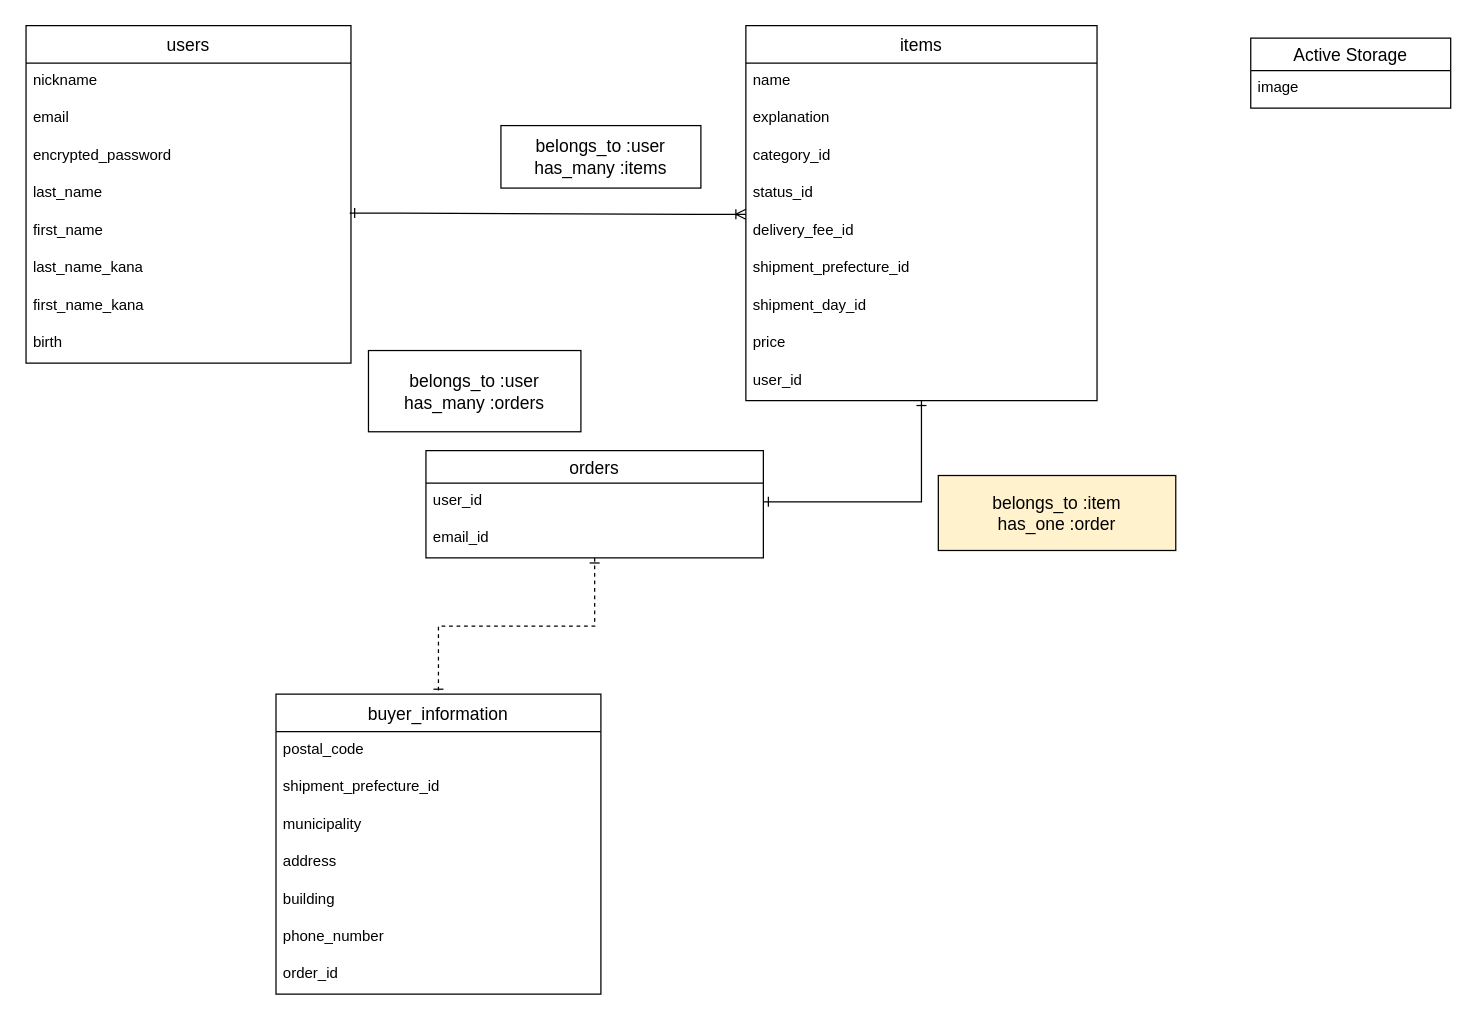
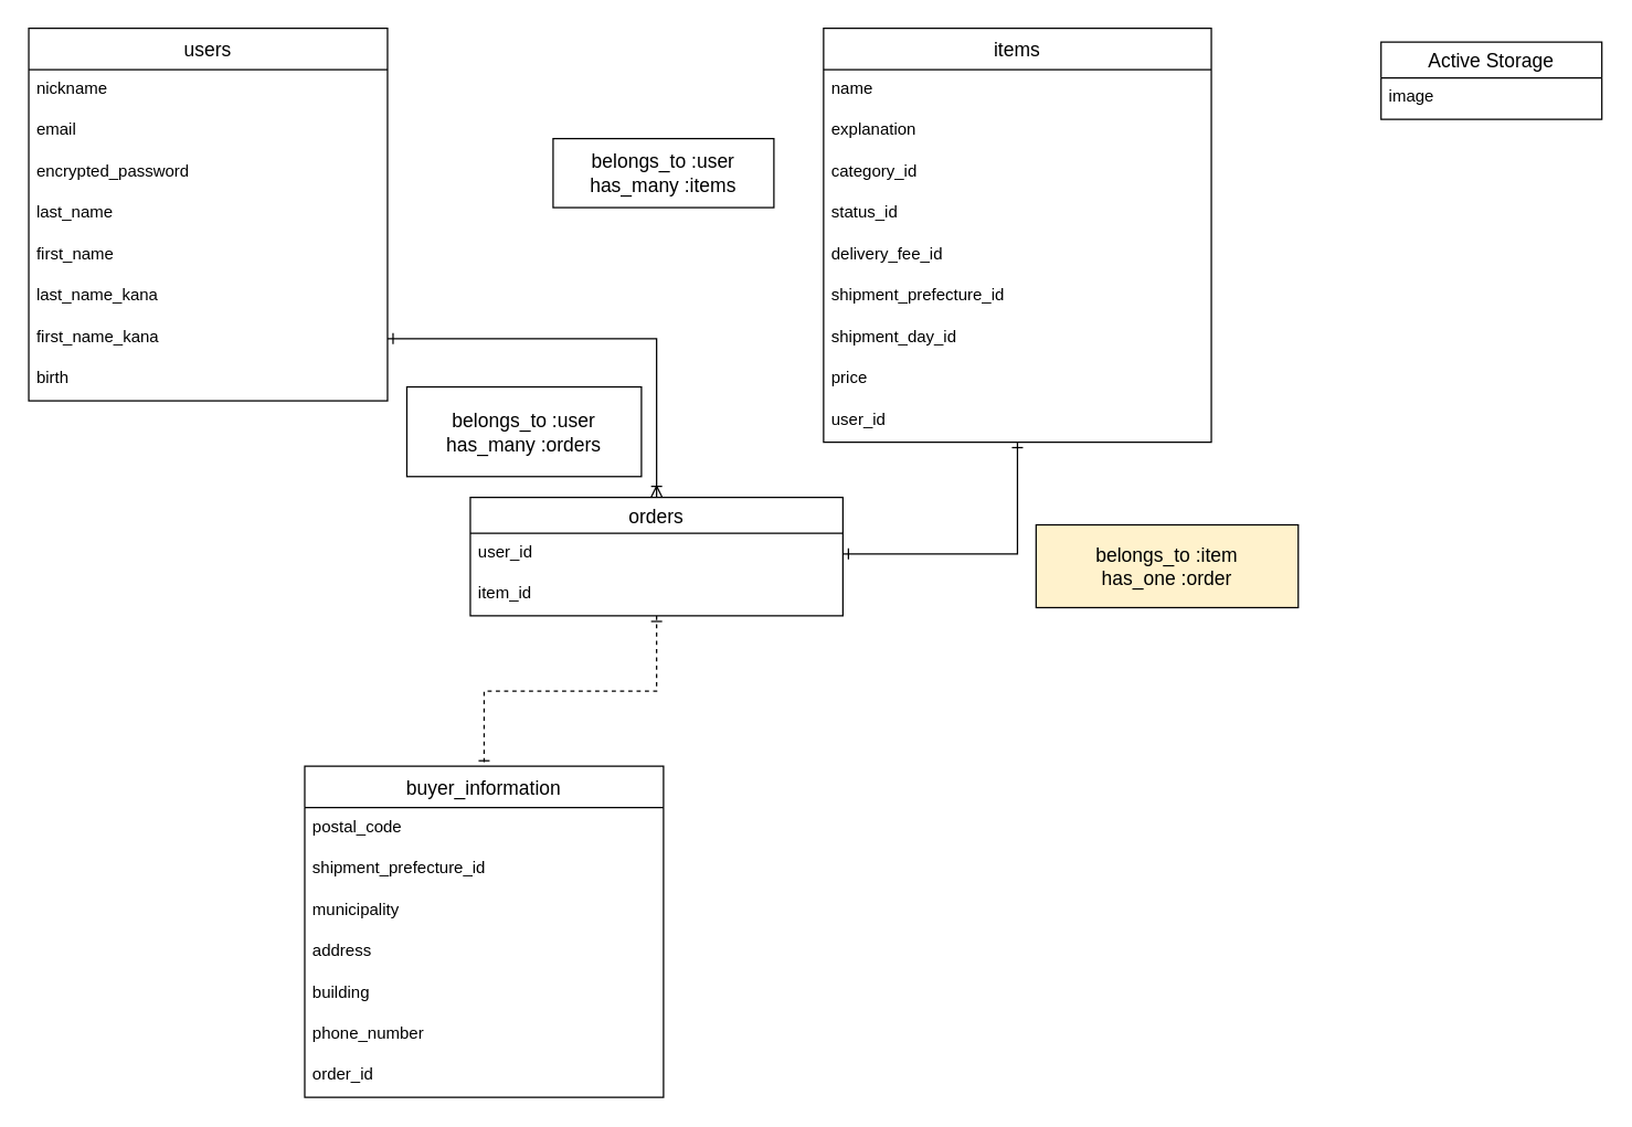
  <mxCell id="0" />
  <mxCell id="1" parent="0" />
  <mxCell id="2" value="buyer_information" style="swimlane;fontStyle=0;childLayout=stackLayout;horizontal=1;startSize=30;horizontalStack=0;resizeParent=1;resizeParentMax=0;resizeLast=0;collapsible=1;marginBottom=0;align=center;fontSize=14;rotation=0;" parent="1" vertex="1"><mxGeometry x="220" y="555" width="260" height="240" as="geometry"><mxRectangle x="70" y="50" width="70" height="26" as="alternateBounds" /></mxGeometry></mxCell>
  <mxCell id="3" value="postal_code" style="text;strokeColor=none;fillColor=none;spacingLeft=4;spacingRight=4;overflow=hidden;rotatable=0;points=[[0,0.5],[1,0.5]];portConstraint=eastwest;fontSize=12;rotation=0;" parent="2" vertex="1"><mxGeometry y="30" width="260" height="30" as="geometry" /></mxCell>
  <mxCell id="4" value="shipment_prefecture_id " style="text;strokeColor=none;fillColor=none;spacingLeft=4;spacingRight=4;overflow=hidden;rotatable=0;points=[[0,0.5],[1,0.5]];portConstraint=eastwest;fontSize=12;rotation=0;" parent="2" vertex="1"><mxGeometry y="60" width="260" height="30" as="geometry" /></mxCell>
  <mxCell id="5" value="municipality" style="text;strokeColor=none;fillColor=none;spacingLeft=4;spacingRight=4;overflow=hidden;rotatable=0;points=[[0,0.5],[1,0.5]];portConstraint=eastwest;fontSize=12;rotation=0;" parent="2" vertex="1"><mxGeometry y="90" width="260" height="30" as="geometry" /></mxCell>
  <mxCell id="6" value="address" style="text;strokeColor=none;fillColor=none;spacingLeft=4;spacingRight=4;overflow=hidden;rotatable=0;points=[[0,0.5],[1,0.5]];portConstraint=eastwest;fontSize=12;rotation=0;" parent="2" vertex="1"><mxGeometry y="120" width="260" height="30" as="geometry" /></mxCell>
  <mxCell id="7" value="building" style="text;strokeColor=none;fillColor=none;spacingLeft=4;spacingRight=4;overflow=hidden;rotatable=0;points=[[0,0.5],[1,0.5]];portConstraint=eastwest;fontSize=12;rotation=0;" parent="2" vertex="1"><mxGeometry y="150" width="260" height="30" as="geometry" /></mxCell>
  <mxCell id="8" value="phone_number&#10;" style="text;strokeColor=none;fillColor=none;spacingLeft=4;spacingRight=4;overflow=hidden;rotatable=0;points=[[0,0.5],[1,0.5]];portConstraint=eastwest;fontSize=12;rotation=0;" parent="2" vertex="1"><mxGeometry y="180" width="260" height="30" as="geometry" /></mxCell>
  <mxCell id="9" value="order_id" style="text;strokeColor=none;fillColor=none;spacingLeft=4;spacingRight=4;overflow=hidden;rotatable=0;points=[[0,0.5],[1,0.5]];portConstraint=eastwest;fontSize=12;rotation=0;" parent="2" vertex="1"><mxGeometry y="210" width="260" height="30" as="geometry" /></mxCell>
  <mxCell id="10" value="users" style="swimlane;fontStyle=0;childLayout=stackLayout;horizontal=1;startSize=30;horizontalStack=0;resizeParent=1;resizeParentMax=0;resizeLast=0;collapsible=1;marginBottom=0;align=center;fontSize=14;rotation=0;" parent="1" vertex="1"><mxGeometry x="20" y="20" width="260" height="270" as="geometry"><mxRectangle x="70" y="50" width="70" height="26" as="alternateBounds" /></mxGeometry></mxCell>
  <mxCell id="11" value="nickname" style="text;strokeColor=none;fillColor=none;spacingLeft=4;spacingRight=4;overflow=hidden;rotatable=0;points=[[0,0.5],[1,0.5]];portConstraint=eastwest;fontSize=12;rotation=0;" parent="10" vertex="1"><mxGeometry y="30" width="260" height="30" as="geometry" /></mxCell>
  <mxCell id="12" value="email" style="text;strokeColor=none;fillColor=none;spacingLeft=4;spacingRight=4;overflow=hidden;rotatable=0;points=[[0,0.5],[1,0.5]];portConstraint=eastwest;fontSize=12;rotation=0;" parent="10" vertex="1"><mxGeometry y="60" width="260" height="30" as="geometry" /></mxCell>
  <mxCell id="13" value="encrypted_password" style="text;strokeColor=none;fillColor=none;spacingLeft=4;spacingRight=4;overflow=hidden;rotatable=0;points=[[0,0.5],[1,0.5]];portConstraint=eastwest;fontSize=12;rotation=0;" parent="10" vertex="1"><mxGeometry y="90" width="260" height="30" as="geometry" /></mxCell>
  <mxCell id="14" value="last_name" style="text;strokeColor=none;fillColor=none;spacingLeft=4;spacingRight=4;overflow=hidden;rotatable=0;points=[[0,0.5],[1,0.5]];portConstraint=eastwest;fontSize=12;rotation=0;" parent="10" vertex="1"><mxGeometry y="120" width="260" height="30" as="geometry" /></mxCell>
  <mxCell id="15" value="first_name" style="text;strokeColor=none;fillColor=none;spacingLeft=4;spacingRight=4;overflow=hidden;rotatable=0;points=[[0,0.5],[1,0.5]];portConstraint=eastwest;fontSize=12;rotation=0;" parent="10" vertex="1"><mxGeometry y="150" width="260" height="30" as="geometry" /></mxCell>
  <mxCell id="16" value="last_name_kana" style="text;strokeColor=none;fillColor=none;spacingLeft=4;spacingRight=4;overflow=hidden;rotatable=0;points=[[0,0.5],[1,0.5]];portConstraint=eastwest;fontSize=12;rotation=0;" parent="10" vertex="1"><mxGeometry y="180" width="260" height="30" as="geometry" /></mxCell>
  <mxCell id="17" value="first_name_kana" style="text;strokeColor=none;fillColor=none;spacingLeft=4;spacingRight=4;overflow=hidden;rotatable=0;points=[[0,0.5],[1,0.5]];portConstraint=eastwest;fontSize=12;rotation=0;" parent="10" vertex="1"><mxGeometry y="210" width="260" height="30" as="geometry" /></mxCell>
  <mxCell id="18" value="birth" style="text;strokeColor=none;fillColor=none;spacingLeft=4;spacingRight=4;overflow=hidden;rotatable=0;points=[[0,0.5],[1,0.5]];portConstraint=eastwest;fontSize=12;rotation=0;" parent="10" vertex="1"><mxGeometry y="240" width="260" height="30" as="geometry" /></mxCell>
  <mxCell id="19" style="edgeStyle=orthogonalEdgeStyle;rounded=0;orthogonalLoop=1;jettySize=auto;html=1;entryX=1;entryY=0.5;entryDx=0;entryDy=0;startArrow=ERone;startFill=0;endArrow=ERone;endFill=0;" parent="1" source="20" target="36" edge="1"><mxGeometry relative="1" as="geometry" /></mxCell>
  <mxCell id="20" value="items" style="swimlane;fontStyle=0;childLayout=stackLayout;horizontal=1;startSize=30;horizontalStack=0;resizeParent=1;resizeParentMax=0;resizeLast=0;collapsible=1;marginBottom=0;align=center;fontSize=14;rotation=0;" parent="1" vertex="1"><mxGeometry x="596" y="20" width="281" height="300" as="geometry"><mxRectangle x="70" y="50" width="70" height="26" as="alternateBounds" /></mxGeometry></mxCell>
  <mxCell id="21" value="name" style="text;strokeColor=none;fillColor=none;spacingLeft=4;spacingRight=4;overflow=hidden;rotatable=0;points=[[0,0.5],[1,0.5]];portConstraint=eastwest;fontSize=12;rotation=0;" parent="20" vertex="1"><mxGeometry y="30" width="281" height="30" as="geometry" /></mxCell>
  <mxCell id="22" value="explanation" style="text;strokeColor=none;fillColor=none;spacingLeft=4;spacingRight=4;overflow=hidden;rotatable=0;points=[[0,0.5],[1,0.5]];portConstraint=eastwest;fontSize=12;rotation=0;" parent="20" vertex="1"><mxGeometry y="60" width="281" height="30" as="geometry" /></mxCell>
  <mxCell id="23" value="category_id" style="text;strokeColor=none;fillColor=none;spacingLeft=4;spacingRight=4;overflow=hidden;rotatable=0;points=[[0,0.5],[1,0.5]];portConstraint=eastwest;fontSize=12;rotation=0;" parent="20" vertex="1"><mxGeometry y="90" width="281" height="30" as="geometry" /></mxCell>
  <mxCell id="24" value="status_id" style="text;strokeColor=none;fillColor=none;spacingLeft=4;spacingRight=4;overflow=hidden;rotatable=0;points=[[0,0.5],[1,0.5]];portConstraint=eastwest;fontSize=12;rotation=0;" parent="20" vertex="1"><mxGeometry y="120" width="281" height="30" as="geometry" /></mxCell>
  <mxCell id="25" value="delivery_fee_id" style="text;strokeColor=none;fillColor=none;spacingLeft=4;spacingRight=4;overflow=hidden;rotatable=0;points=[[0,0.5],[1,0.5]];portConstraint=eastwest;fontSize=12;rotation=0;" parent="20" vertex="1"><mxGeometry y="150" width="281" height="30" as="geometry" /></mxCell>
  <mxCell id="26" value="shipment_prefecture_id " style="text;strokeColor=none;fillColor=none;spacingLeft=4;spacingRight=4;overflow=hidden;rotatable=0;points=[[0,0.5],[1,0.5]];portConstraint=eastwest;fontSize=12;rotation=0;" parent="20" vertex="1"><mxGeometry y="180" width="281" height="30" as="geometry" /></mxCell>
  <mxCell id="27" value="shipment_day_id" style="text;strokeColor=none;fillColor=none;spacingLeft=4;spacingRight=4;overflow=hidden;rotatable=0;points=[[0,0.5],[1,0.5]];portConstraint=eastwest;fontSize=12;rotation=0;" parent="20" vertex="1"><mxGeometry y="210" width="281" height="30" as="geometry" /></mxCell>
  <mxCell id="28" value="price" style="text;strokeColor=none;fillColor=none;spacingLeft=4;spacingRight=4;overflow=hidden;rotatable=0;points=[[0,0.5],[1,0.5]];portConstraint=eastwest;fontSize=12;rotation=0;" parent="20" vertex="1"><mxGeometry y="240" width="281" height="30" as="geometry" /></mxCell>
  <mxCell id="29" value="user_id" style="text;strokeColor=none;fillColor=none;spacingLeft=4;spacingRight=4;overflow=hidden;rotatable=0;points=[[0,0.5],[1,0.5]];portConstraint=eastwest;fontSize=12;rotation=0;" parent="20" vertex="1"><mxGeometry y="270" width="281" height="30" as="geometry" /></mxCell>
- <mxCell id="30" value="" style="edgeStyle=entityRelationEdgeStyle;fontSize=12;html=1;endArrow=ERoneToMany;entryX=0;entryY=0.033;entryDx=0;entryDy=0;entryPerimeter=0;exitX=0.996;exitY=0;exitDx=0;exitDy=0;exitPerimeter=0;startArrow=ERone;startFill=0;" parent="1" source="15" target="25" edge="1"><mxGeometry width="100" height="100" relative="1" as="geometry"><mxPoint x="384" y="169" as="sourcePoint" /><mxPoint x="530" y="169.5" as="targetPoint" /></mxGeometry></mxCell>
  <mxCell id="31" value="belongs_to :item&lt;br&gt;has_one :order" style="whiteSpace=wrap;html=1;startSize=30;fontSize=14;fillColor=#fff2cc;" parent="1" vertex="1"><mxGeometry x="750" y="380" width="190" height="60" as="geometry" /></mxCell>
  <mxCell id="32" value="belongs_to :user&lt;br&gt;has_many :orders" style="whiteSpace=wrap;html=1;startSize=30;fontSize=14;" parent="1" vertex="1"><mxGeometry x="294" y="280" width="170" height="65" as="geometry" /></mxCell>
  <mxCell id="33" value="belongs_to :user&lt;br&gt;has_many :items" style="whiteSpace=wrap;html=1;startSize=30;fontSize=14;" parent="1" vertex="1"><mxGeometry x="400" y="100" width="160" height="50" as="geometry" /></mxCell>
  <mxCell id="34" style="edgeStyle=orthogonalEdgeStyle;rounded=0;orthogonalLoop=1;jettySize=auto;html=1;entryX=0.5;entryY=0;entryDx=0;entryDy=0;startArrow=ERone;startFill=0;endArrow=ERone;endFill=0;dashed=1;" parent="1" source="35" target="2" edge="1"><mxGeometry relative="1" as="geometry" /></mxCell>
  <mxCell id="35" value="orders" style="swimlane;fontStyle=0;childLayout=stackLayout;horizontal=1;startSize=26;horizontalStack=0;resizeParent=1;resizeParentMax=0;resizeLast=0;collapsible=1;marginBottom=0;align=center;fontSize=14;" parent="1" vertex="1"><mxGeometry x="340" y="360" width="270" height="86" as="geometry" /></mxCell>
  <mxCell id="36" value="user_id" style="text;strokeColor=none;fillColor=none;spacingLeft=4;spacingRight=4;overflow=hidden;rotatable=0;points=[[0,0.5],[1,0.5]];portConstraint=eastwest;fontSize=12;" parent="35" vertex="1"><mxGeometry y="26" width="270" height="30" as="geometry" /></mxCell>
- <mxCell id="37" value="email_id" style="text;strokeColor=none;fillColor=none;spacingLeft=4;spacingRight=4;overflow=hidden;rotatable=0;points=[[0,0.5],[1,0.5]];portConstraint=eastwest;fontSize=12;" parent="35" vertex="1"><mxGeometry y="56" width="270" height="30" as="geometry" /></mxCell>
+ <mxCell id="37" value="item_id" style="text;strokeColor=none;fillColor=none;spacingLeft=4;spacingRight=4;overflow=hidden;rotatable=0;points=[[0,0.5],[1,0.5]];portConstraint=eastwest;fontSize=12;" parent="35" vertex="1"><mxGeometry y="56" width="270" height="30" as="geometry" /></mxCell>
  <mxCell id="38" value="Active Storage" style="swimlane;fontStyle=0;childLayout=stackLayout;horizontal=1;startSize=26;horizontalStack=0;resizeParent=1;resizeParentMax=0;resizeLast=0;collapsible=1;marginBottom=0;align=center;fontSize=14;" parent="1" vertex="1"><mxGeometry x="1000" y="30" width="160" height="56" as="geometry" /></mxCell>
  <mxCell id="39" value="image" style="text;strokeColor=none;fillColor=none;spacingLeft=4;spacingRight=4;overflow=hidden;rotatable=0;points=[[0,0.5],[1,0.5]];portConstraint=eastwest;fontSize=12;" parent="38" vertex="1"><mxGeometry y="26" width="160" height="30" as="geometry" /></mxCell>
+ <mxCell id="40" style="edgeStyle=orthogonalEdgeStyle;rounded=0;orthogonalLoop=1;jettySize=auto;html=1;startArrow=ERone;startFill=0;endArrow=ERoneToMany;endFill=0;exitX=1;exitY=0.5;exitDx=0;exitDy=0;" parent="1" source="17" target="35" edge="1"><mxGeometry relative="1" as="geometry"><mxPoint x="420" y="240" as="sourcePoint" /></mxGeometry></mxCell>
